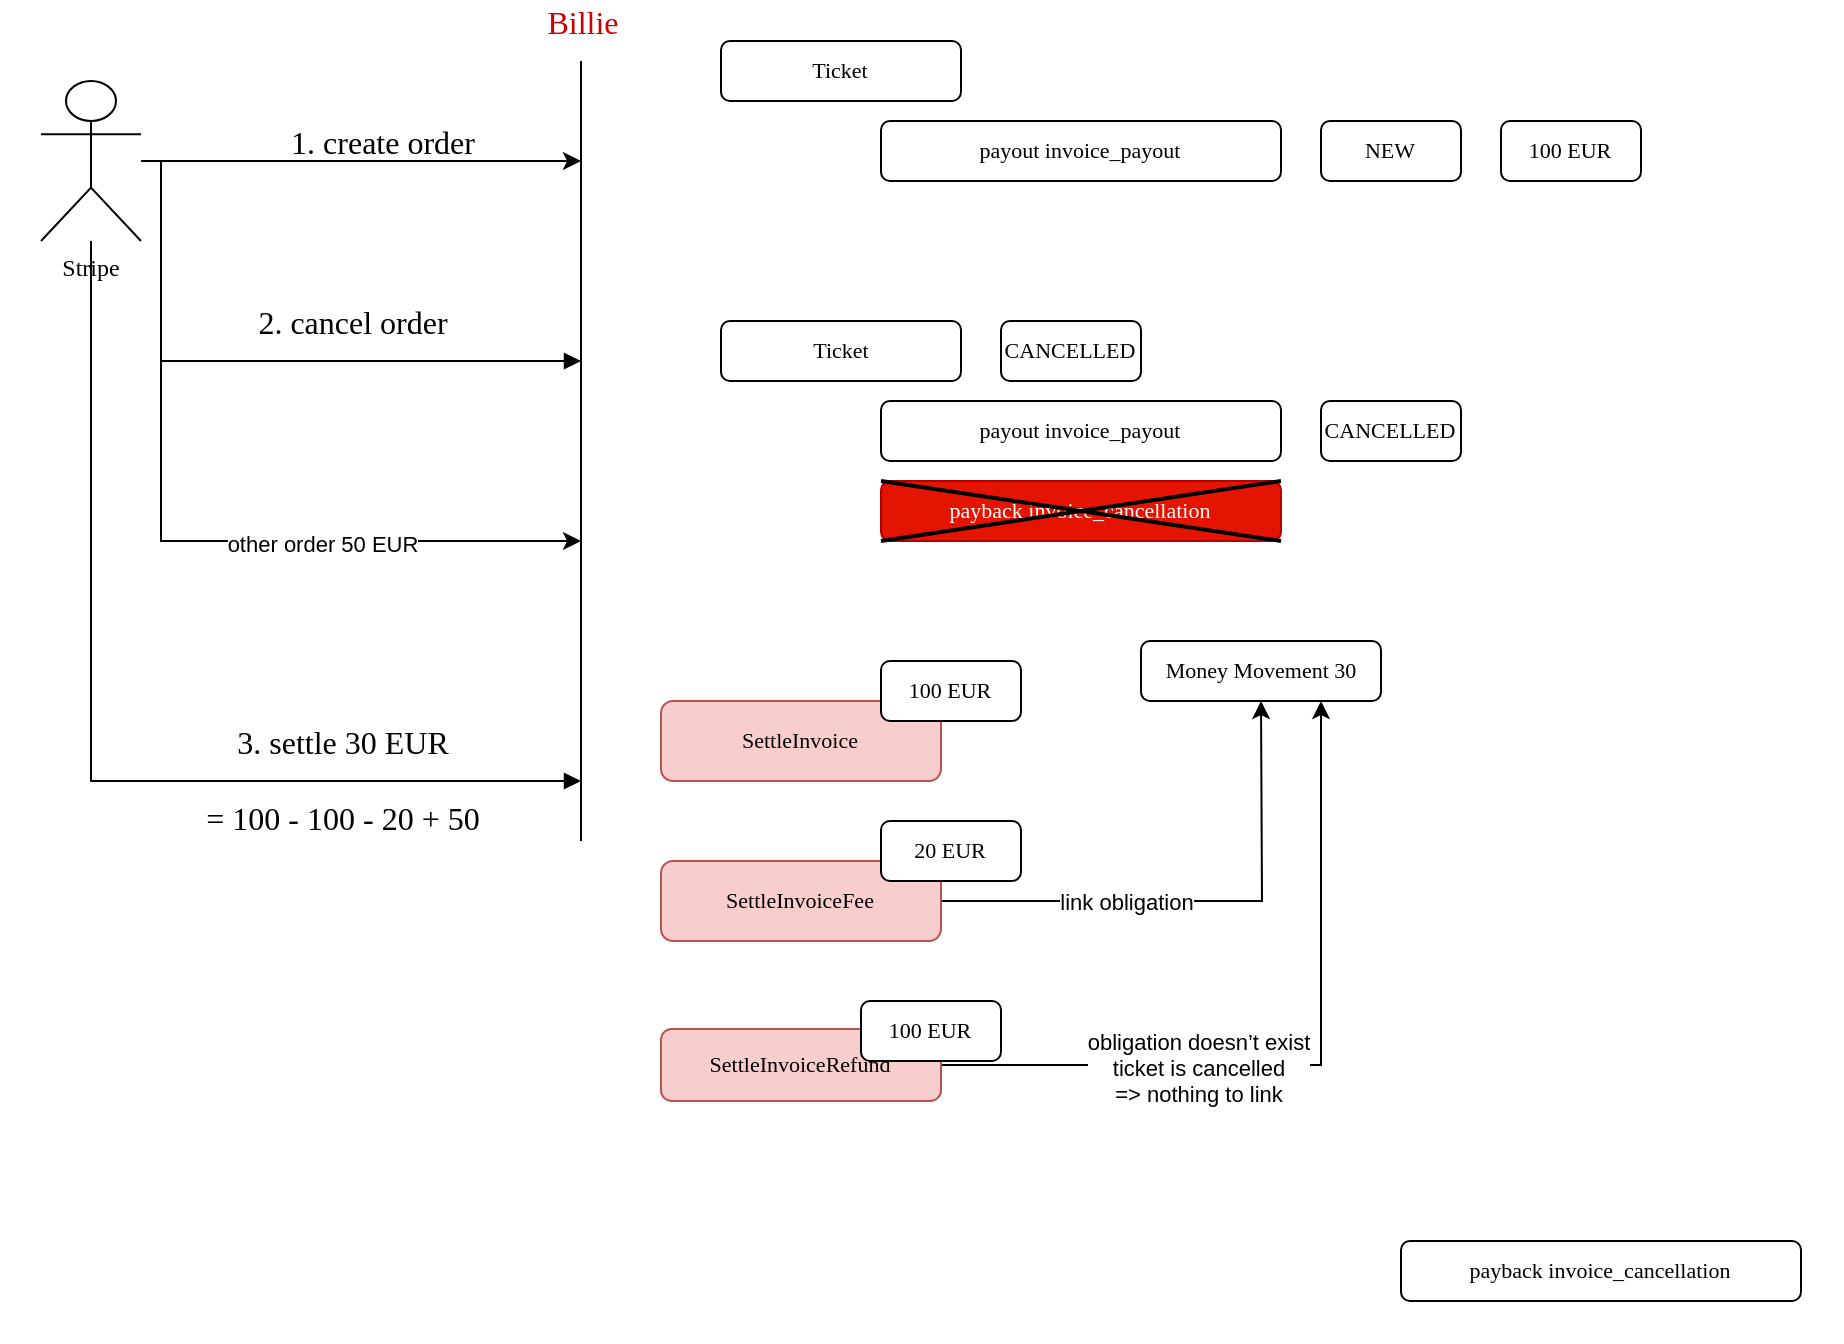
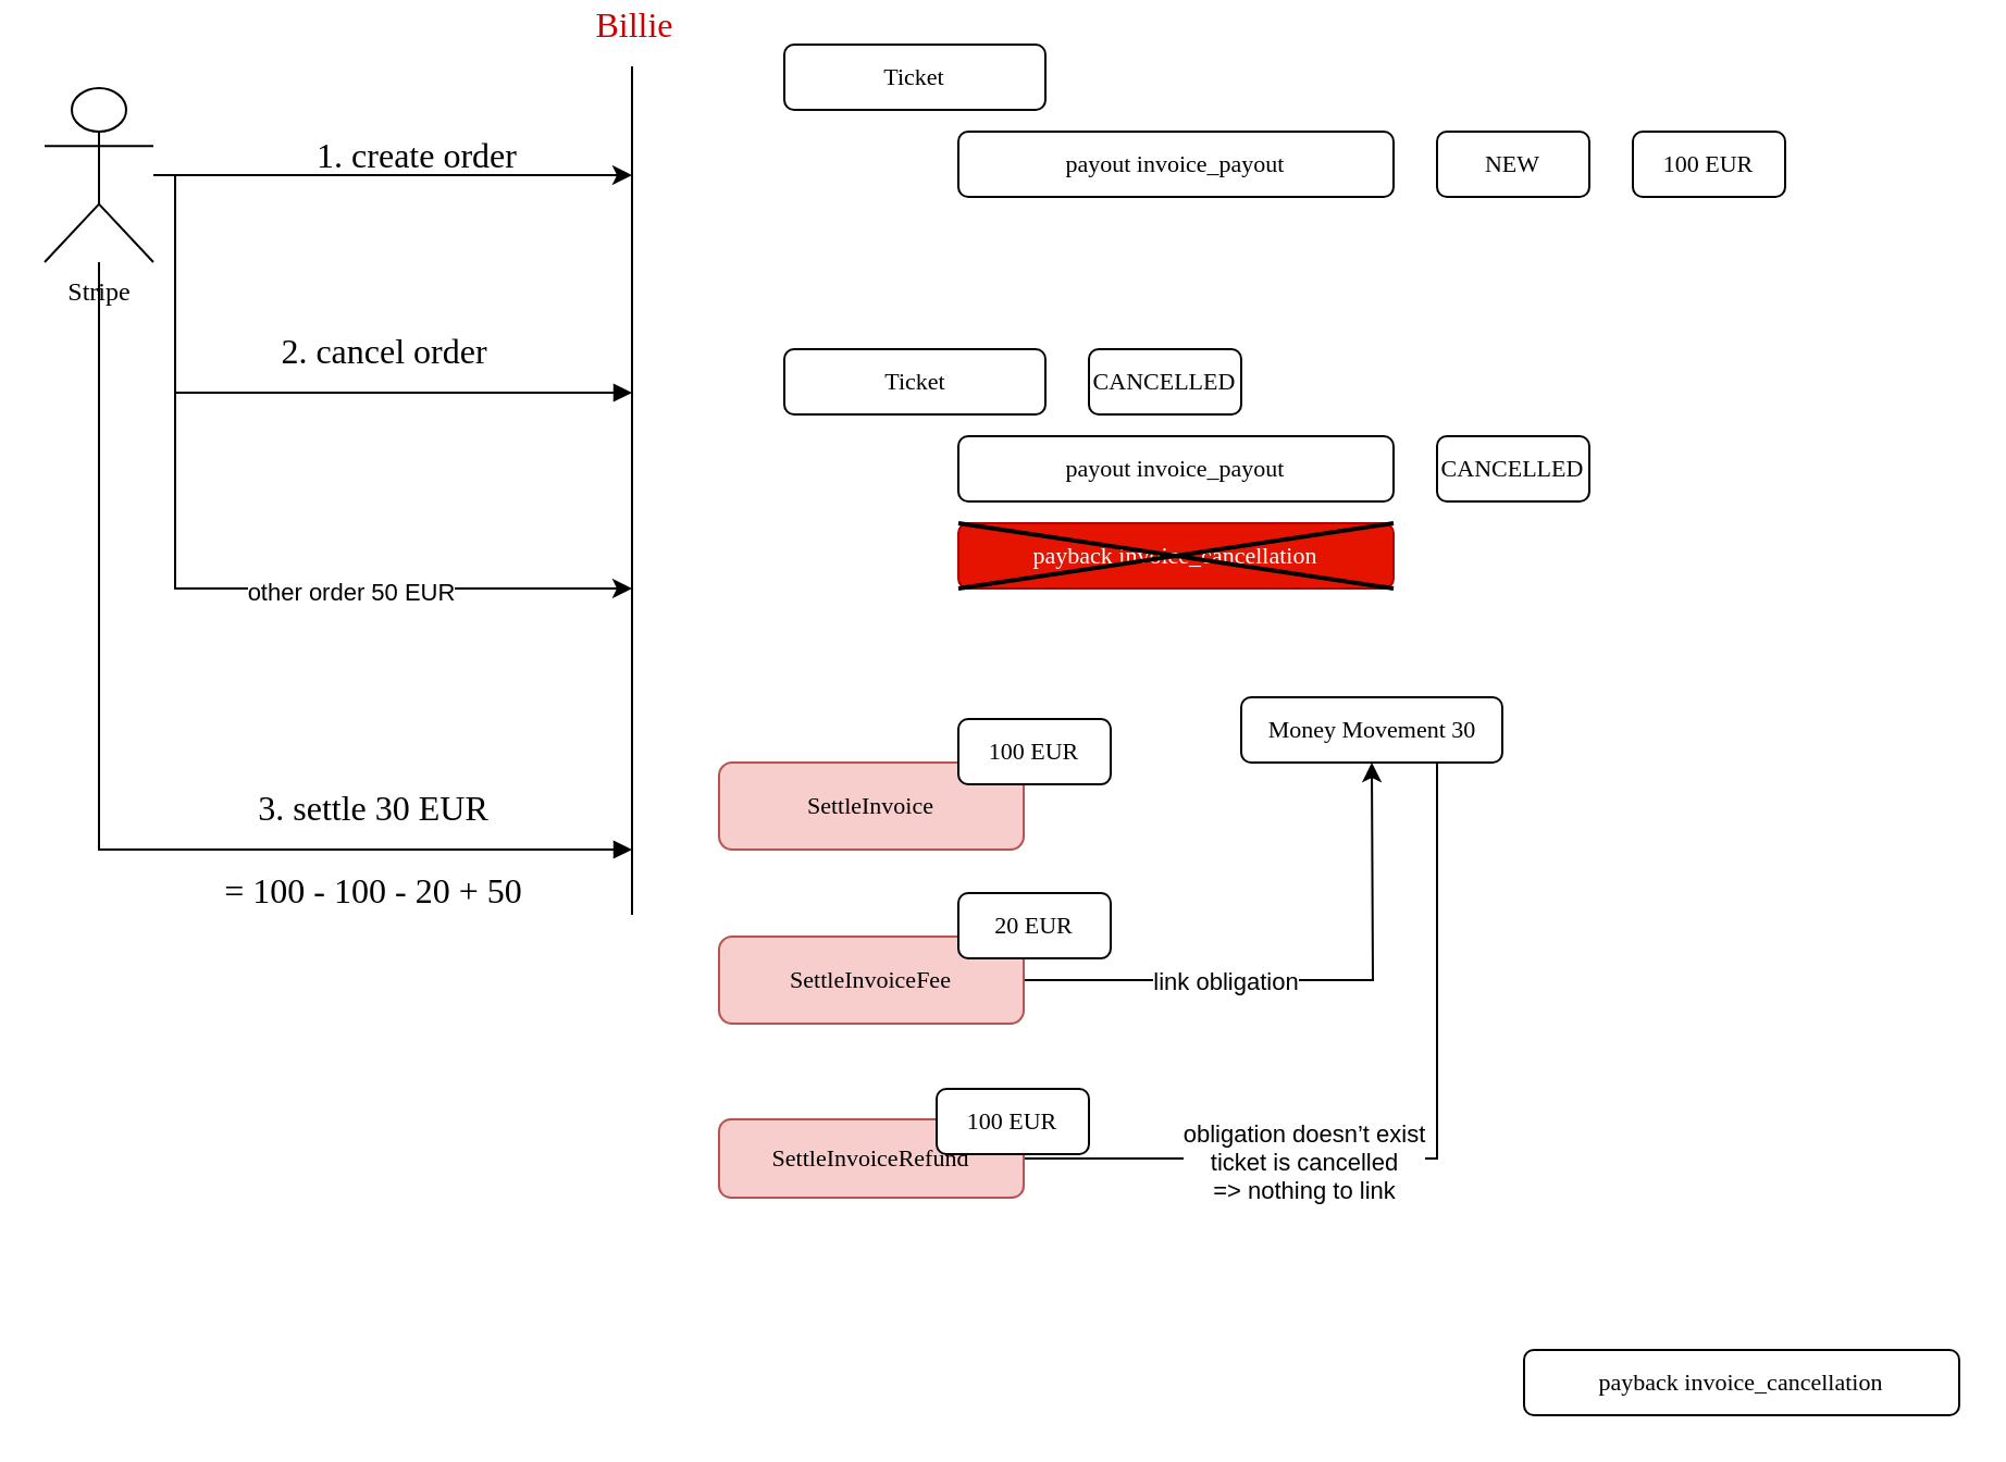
  <mxCell id="0" />
  <mxCell id="1" parent="0" />
  <mxCell id="2" style="edgeStyle=orthogonalEdgeStyle;rounded=0;orthogonalLoop=1;jettySize=auto;html=1;fontFamily=Source Code Pro;fontSource=https%3A%2F%2Ffonts.googleapis.com%2Fcss%3Ffamily%3DSource%2BCode%2BPro;labelBackgroundColor=none;fontColor=default;" parent="1" source="10" edge="1"><mxGeometry relative="1" as="geometry"><mxPoint x="290" y="80" as="targetPoint" /></mxGeometry></mxCell>
  <mxCell id="3" value="1. create order" style="edgeLabel;html=1;align=center;verticalAlign=middle;resizable=0;points=[];fontFamily=Source Code Pro;fontSource=https%3A%2F%2Ffonts.googleapis.com%2Fcss%3Ffamily%3DSource%2BCode%2BPro;labelBackgroundColor=none;fontSize=16;" parent="2" vertex="1" connectable="0"><mxGeometry x="-0.573" relative="1" as="geometry"><mxPoint x="73" y="-10" as="offset" /></mxGeometry></mxCell>
  <mxCell id="4" style="edgeStyle=orthogonalEdgeStyle;shape=connector;rounded=0;orthogonalLoop=1;jettySize=auto;html=1;strokeColor=default;align=center;verticalAlign=middle;fontFamily=Source Code Pro;fontSource=https%3A%2F%2Ffonts.googleapis.com%2Fcss%3Ffamily%3DSource%2BCode%2BPro;fontSize=11;fontColor=default;labelBackgroundColor=none;endArrow=block;endFill=1;" parent="1" source="10" edge="1"><mxGeometry relative="1" as="geometry"><mxPoint x="290" y="180" as="targetPoint" /><Array as="points"><mxPoint x="80" y="80" /><mxPoint x="80" y="180" /></Array></mxGeometry></mxCell>
  <mxCell id="5" value="2. cancel order" style="edgeLabel;html=1;align=center;verticalAlign=middle;resizable=0;points=[];fontFamily=Source Code Pro;fontSource=https%3A%2F%2Ffonts.googleapis.com%2Fcss%3Ffamily%3DSource%2BCode%2BPro;fontSize=16;fontColor=default;labelBackgroundColor=none;" parent="4" vertex="1" connectable="0"><mxGeometry x="0.216" relative="1" as="geometry"><mxPoint x="10" y="-20" as="offset" /></mxGeometry></mxCell>
  <mxCell id="6" style="edgeStyle=orthogonalEdgeStyle;shape=connector;rounded=0;orthogonalLoop=1;jettySize=auto;html=1;strokeColor=default;align=center;verticalAlign=middle;fontFamily=Source Code Pro;fontSource=https%3A%2F%2Ffonts.googleapis.com%2Fcss%3Ffamily%3DSource%2BCode%2BPro;fontSize=11;fontColor=default;labelBackgroundColor=none;endArrow=block;endFill=1;" parent="1" source="10" edge="1"><mxGeometry relative="1" as="geometry"><mxPoint x="290" y="390" as="targetPoint" /><Array as="points"><mxPoint x="45" y="390" /></Array></mxGeometry></mxCell>
  <mxCell id="7" value="3. settle 30 EUR&lt;div&gt;&lt;br&gt;&lt;/div&gt;&lt;div&gt;= 100 - 100 - 20 + 50&lt;/div&gt;" style="edgeLabel;html=1;align=center;verticalAlign=middle;resizable=0;points=[];fontFamily=Source Code Pro;fontSource=https%3A%2F%2Ffonts.googleapis.com%2Fcss%3Ffamily%3DSource%2BCode%2BPro;fontSize=16;fontColor=default;labelBackgroundColor=none;" parent="6" vertex="1" connectable="0"><mxGeometry x="0.336" y="1" relative="1" as="geometry"><mxPoint x="51" as="offset" /></mxGeometry></mxCell>
  <mxCell id="8" style="edgeStyle=orthogonalEdgeStyle;rounded=0;orthogonalLoop=1;jettySize=auto;html=1;" parent="1" source="10" edge="1"><mxGeometry relative="1" as="geometry"><mxPoint x="290" y="270" as="targetPoint" /><Array as="points"><mxPoint x="80" y="80" /><mxPoint x="80" y="270" /></Array></mxGeometry></mxCell>
  <mxCell id="9" value="other order 50 EUR" style="edgeLabel;html=1;align=center;verticalAlign=middle;resizable=0;points=[];" parent="8" vertex="1" connectable="0"><mxGeometry x="0.369" y="-1" relative="1" as="geometry"><mxPoint x="-1" as="offset" /></mxGeometry></mxCell>
  <mxCell id="10" value="Stripe" style="shape=umlActor;verticalLabelPosition=bottom;verticalAlign=top;html=1;outlineConnect=0;fontFamily=Source Code Pro;fontSource=https%3A%2F%2Ffonts.googleapis.com%2Fcss%3Ffamily%3DSource%2BCode%2BPro;labelBackgroundColor=none;" parent="1" vertex="1"><mxGeometry x="20" y="40" width="50" height="80" as="geometry" /></mxCell>
  <mxCell id="11" value="" style="endArrow=none;html=1;rounded=0;fontFamily=Source Code Pro;fontSource=https%3A%2F%2Ffonts.googleapis.com%2Fcss%3Ffamily%3DSource%2BCode%2BPro;labelBackgroundColor=none;fontColor=default;" parent="1" edge="1"><mxGeometry width="50" height="50" relative="1" as="geometry"><mxPoint x="290" y="420" as="sourcePoint" /><mxPoint x="290" y="30" as="targetPoint" /><Array as="points" /></mxGeometry></mxCell>
  <mxCell id="12" value="Billie" style="edgeLabel;html=1;align=center;verticalAlign=middle;resizable=0;points=[];labelBackgroundColor=none;fontFamily=Source Code Pro;fontSource=https%3A%2F%2Ffonts.googleapis.com%2Fcss%3Ffamily%3DSource%2BCode%2BPro;fontSize=16;fontColor=#CC0000;" parent="11" vertex="1" connectable="0"><mxGeometry x="-0.594" y="1" relative="1" as="geometry"><mxPoint x="1" y="-331" as="offset" /></mxGeometry></mxCell>
  <mxCell id="13" value="Ticket" style="rounded=1;html=1;fontFamily=Source Code Pro;fontSource=https%3A%2F%2Ffonts.googleapis.com%2Fcss%3Ffamily%3DSource%2BCode%2BPro;fontSize=11;fontColor=default;labelBackgroundColor=none;" parent="1" vertex="1"><mxGeometry x="360" y="160" width="120" height="30" as="geometry" /></mxCell>
  <mxCell id="14" value="payback&amp;nbsp;invoice_cancellation" style="rounded=1;whiteSpace=wrap;html=1;fontFamily=Source Code Pro;fontSource=https%3A%2F%2Ffonts.googleapis.com%2Fcss%3Ffamily%3DSource%2BCode%2BPro;fontSize=11;fontColor=#ffffff;labelBackgroundColor=none;fillColor=#e51400;strokeColor=#B20000;" parent="1" vertex="1"><mxGeometry x="440" y="240" width="200" height="30" as="geometry" /></mxCell>
  <mxCell id="15" value="payout invoice_payout" style="rounded=1;whiteSpace=wrap;html=1;fontFamily=Source Code Pro;fontSource=https%3A%2F%2Ffonts.googleapis.com%2Fcss%3Ffamily%3DSource%2BCode%2BPro;fontSize=11;fontColor=default;labelBackgroundColor=none;" parent="1" vertex="1"><mxGeometry x="440" y="60" width="200" height="30" as="geometry" /></mxCell>
  <mxCell id="16" value="NEW" style="rounded=1;whiteSpace=wrap;html=1;fontFamily=Source Code Pro;fontSource=https%3A%2F%2Ffonts.googleapis.com%2Fcss%3Ffamily%3DSource%2BCode%2BPro;fontSize=11;fontColor=default;labelBackgroundColor=none;" parent="1" vertex="1"><mxGeometry x="660" y="60" width="70" height="30" as="geometry" /></mxCell>
  <mxCell id="17" value="payout invoice_payout" style="rounded=1;whiteSpace=wrap;html=1;fontFamily=Source Code Pro;fontSource=https%3A%2F%2Ffonts.googleapis.com%2Fcss%3Ffamily%3DSource%2BCode%2BPro;fontSize=11;fontColor=default;labelBackgroundColor=none;" parent="1" vertex="1"><mxGeometry x="440" y="200" width="200" height="30" as="geometry" /></mxCell>
  <mxCell id="18" value="CANCELLED" style="rounded=1;whiteSpace=wrap;html=1;fontFamily=Source Code Pro;fontSource=https%3A%2F%2Ffonts.googleapis.com%2Fcss%3Ffamily%3DSource%2BCode%2BPro;fontSize=11;fontColor=default;labelBackgroundColor=none;" parent="1" vertex="1"><mxGeometry x="660" y="200" width="70" height="30" as="geometry" /></mxCell>
- <mxCell id="19" style="edgeStyle=orthogonalEdgeStyle;rounded=0;orthogonalLoop=1;jettySize=auto;html=1;entryX=0.75;entryY=1;entryDx=0;entryDy=0;" edge="1" parent="1" source="21" target="35"><mxGeometry relative="1" as="geometry" /></mxCell>
+ <mxCell id="19" style="edgeStyle=orthogonalEdgeStyle;rounded=0;orthogonalLoop=1;jettySize=auto;html=1;entryX=0.75;entryY=1;entryDx=0;entryDy=0;endArrow=none;" edge="1" parent="1" source="21" target="35"><mxGeometry relative="1" as="geometry" /></mxCell>
  <mxCell id="20" value="obligation doesn’t exist&lt;div&gt;ticket is cancelled&lt;/div&gt;&lt;div&gt;=&amp;gt; nothing to link&lt;/div&gt;" style="edgeLabel;html=1;align=center;verticalAlign=middle;resizable=0;points=[];" vertex="1" connectable="0" parent="19"><mxGeometry x="-0.312" y="-1" relative="1" as="geometry"><mxPoint as="offset" /></mxGeometry></mxCell>
  <mxCell id="21" value="SettleInvoiceRefund" style="rounded=1;whiteSpace=wrap;html=1;strokeColor=#b85450;align=center;verticalAlign=middle;fontFamily=Source Code Pro;fontSource=https%3A%2F%2Ffonts.googleapis.com%2Fcss%3Ffamily%3DSource%2BCode%2BPro;fontSize=11;labelBackgroundColor=none;fillColor=#f8cecc;" parent="1" vertex="1"><mxGeometry x="330" y="514" width="140" height="36" as="geometry" /></mxCell>
  <mxCell id="22" value="payback&amp;nbsp;invoice_cancellation" style="rounded=1;whiteSpace=wrap;html=1;fontFamily=Source Code Pro;fontSource=https%3A%2F%2Ffonts.googleapis.com%2Fcss%3Ffamily%3DSource%2BCode%2BPro;fontSize=11;fontColor=default;labelBackgroundColor=none;" parent="1" vertex="1"><mxGeometry x="700" y="620" width="200" height="30" as="geometry" /></mxCell>
  <mxCell id="23" value="Ticket" style="rounded=1;whiteSpace=wrap;html=1;fontFamily=Source Code Pro;fontSource=https%3A%2F%2Ffonts.googleapis.com%2Fcss%3Ffamily%3DSource%2BCode%2BPro;fontSize=11;fontColor=default;labelBackgroundColor=none;" parent="1" vertex="1"><mxGeometry x="360" y="20" width="120" height="30" as="geometry" /></mxCell>
  <mxCell id="24" value="CANCELLED" style="rounded=1;whiteSpace=wrap;html=1;fontFamily=Source Code Pro;fontSource=https%3A%2F%2Ffonts.googleapis.com%2Fcss%3Ffamily%3DSource%2BCode%2BPro;fontSize=11;fontColor=default;labelBackgroundColor=none;" parent="1" vertex="1"><mxGeometry x="500" y="160" width="70" height="30" as="geometry" /></mxCell>
  <mxCell id="25" value="" style="endArrow=none;html=1;rounded=0;entryX=1;entryY=0;entryDx=0;entryDy=0;exitX=0;exitY=1;exitDx=0;exitDy=0;strokeWidth=2;" parent="1" source="14" target="14" edge="1"><mxGeometry width="50" height="50" relative="1" as="geometry"><mxPoint x="440" y="300" as="sourcePoint" /><mxPoint x="490" y="250" as="targetPoint" /></mxGeometry></mxCell>
  <mxCell id="26" value="" style="endArrow=none;html=1;rounded=0;exitX=0;exitY=0;exitDx=0;exitDy=0;entryX=1;entryY=1;entryDx=0;entryDy=0;strokeWidth=2;" parent="1" source="14" target="14" edge="1"><mxGeometry width="50" height="50" relative="1" as="geometry"><mxPoint x="440" y="300" as="sourcePoint" /><mxPoint x="490" y="250" as="targetPoint" /></mxGeometry></mxCell>
  <mxCell id="27" value="100 EUR" style="rounded=1;whiteSpace=wrap;html=1;fontFamily=Source Code Pro;fontSource=https%3A%2F%2Ffonts.googleapis.com%2Fcss%3Ffamily%3DSource%2BCode%2BPro;fontSize=11;fontColor=default;labelBackgroundColor=none;" parent="1" vertex="1"><mxGeometry x="750" y="60" width="70" height="30" as="geometry" /></mxCell>
  <mxCell id="28" value="SettleInvoice" style="rounded=1;whiteSpace=wrap;html=1;strokeColor=#b85450;align=center;verticalAlign=middle;fontFamily=Source Code Pro;fontSource=https%3A%2F%2Ffonts.googleapis.com%2Fcss%3Ffamily%3DSource%2BCode%2BPro;fontSize=11;labelBackgroundColor=none;fillColor=#f8cecc;" parent="1" vertex="1"><mxGeometry x="330" y="350" width="140" height="40" as="geometry" /></mxCell>
  <mxCell id="29" style="edgeStyle=orthogonalEdgeStyle;rounded=0;orthogonalLoop=1;jettySize=auto;html=1;" edge="1" parent="1" source="31"><mxGeometry relative="1" as="geometry"><mxPoint x="630" y="350" as="targetPoint" /></mxGeometry></mxCell>
  <mxCell id="30" value="link obligation" style="edgeLabel;html=1;align=center;verticalAlign=middle;resizable=0;points=[];" vertex="1" connectable="0" parent="29"><mxGeometry x="-0.294" relative="1" as="geometry"><mxPoint as="offset" /></mxGeometry></mxCell>
  <mxCell id="31" value="SettleInvoiceFee" style="rounded=1;whiteSpace=wrap;html=1;strokeColor=#b85450;align=center;verticalAlign=middle;fontFamily=Source Code Pro;fontSource=https%3A%2F%2Ffonts.googleapis.com%2Fcss%3Ffamily%3DSource%2BCode%2BPro;fontSize=11;labelBackgroundColor=none;fillColor=#f8cecc;" parent="1" vertex="1"><mxGeometry x="330" y="430" width="140" height="40" as="geometry" /></mxCell>
  <mxCell id="32" value="20 EUR" style="rounded=1;whiteSpace=wrap;html=1;fontFamily=Source Code Pro;fontSource=https%3A%2F%2Ffonts.googleapis.com%2Fcss%3Ffamily%3DSource%2BCode%2BPro;fontSize=11;fontColor=default;labelBackgroundColor=none;" parent="1" vertex="1"><mxGeometry x="440" y="410" width="70" height="30" as="geometry" /></mxCell>
  <mxCell id="33" value="100 EUR" style="rounded=1;whiteSpace=wrap;html=1;fontFamily=Source Code Pro;fontSource=https%3A%2F%2Ffonts.googleapis.com%2Fcss%3Ffamily%3DSource%2BCode%2BPro;fontSize=11;fontColor=default;labelBackgroundColor=none;" parent="1" vertex="1"><mxGeometry x="430" y="500" width="70" height="30" as="geometry" /></mxCell>
  <mxCell id="34" value="100 EUR" style="rounded=1;whiteSpace=wrap;html=1;fontFamily=Source Code Pro;fontSource=https%3A%2F%2Ffonts.googleapis.com%2Fcss%3Ffamily%3DSource%2BCode%2BPro;fontSize=11;fontColor=default;labelBackgroundColor=none;" parent="1" vertex="1"><mxGeometry x="440" y="330" width="70" height="30" as="geometry" /></mxCell>
  <mxCell id="35" value="Money Movement 30" style="rounded=1;html=1;fontFamily=Source Code Pro;fontSource=https://fonts.googleapis.com/css?family=Source+Code+Pro;fontSize=11;fontColor=default;labelBackgroundColor=none;" parent="1" vertex="1"><mxGeometry x="570" y="320" width="120" height="30" as="geometry" /></mxCell>
